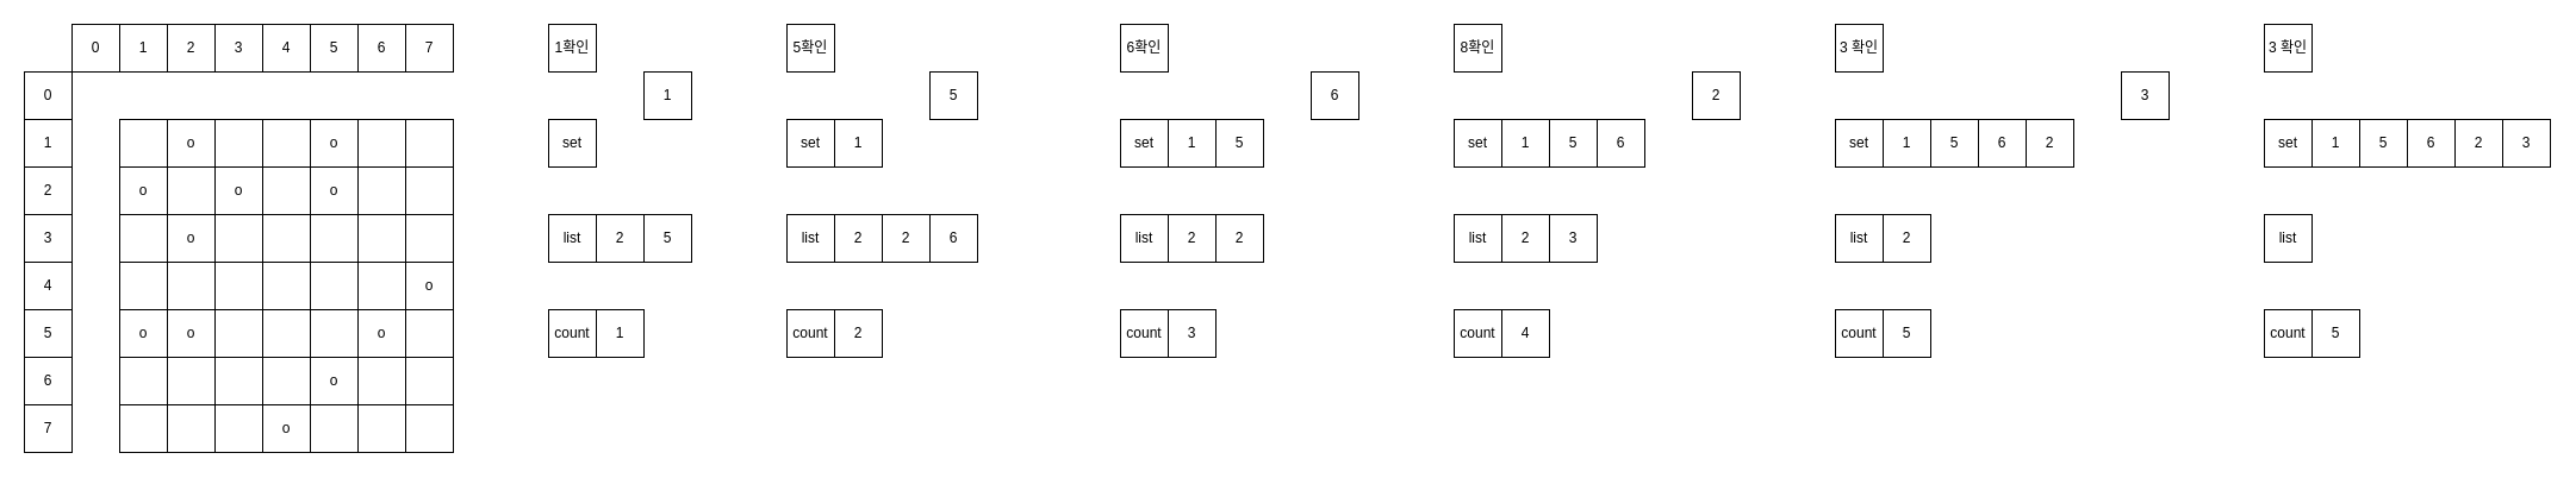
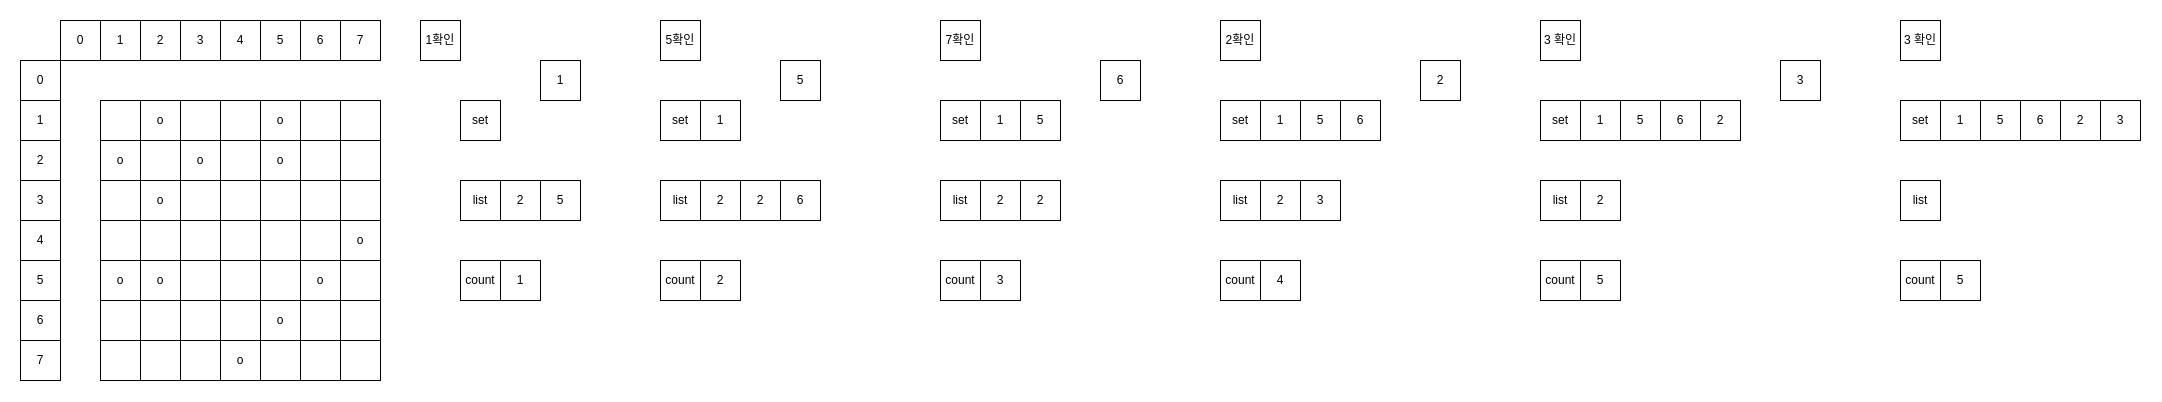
  <mxCell id="0" />
  <mxCell id="1" parent="0" />
  <mxCell id="2" value="1" style="rounded=0;whiteSpace=wrap;html=1;" vertex="1" parent="1"><mxGeometry x="100" y="20" width="40" height="40" as="geometry" /></mxCell>
  <mxCell id="3" value="2" style="rounded=0;whiteSpace=wrap;html=1;" vertex="1" parent="1"><mxGeometry x="140" y="20" width="40" height="40" as="geometry" /></mxCell>
  <mxCell id="4" value="3" style="rounded=0;whiteSpace=wrap;html=1;" vertex="1" parent="1"><mxGeometry x="180" y="20" width="40" height="40" as="geometry" /></mxCell>
  <mxCell id="5" value="4" style="rounded=0;whiteSpace=wrap;html=1;" vertex="1" parent="1"><mxGeometry x="220" y="20" width="40" height="40" as="geometry" /></mxCell>
  <mxCell id="6" value="5" style="rounded=0;whiteSpace=wrap;html=1;" vertex="1" parent="1"><mxGeometry x="260" y="20" width="40" height="40" as="geometry" /></mxCell>
  <mxCell id="7" value="6" style="rounded=0;whiteSpace=wrap;html=1;" vertex="1" parent="1"><mxGeometry x="300" y="20" width="40" height="40" as="geometry" /></mxCell>
  <mxCell id="8" value="7" style="rounded=0;whiteSpace=wrap;html=1;" vertex="1" parent="1"><mxGeometry x="340" y="20" width="40" height="40" as="geometry" /></mxCell>
  <mxCell id="9" value="1" style="rounded=0;whiteSpace=wrap;html=1;" vertex="1" parent="1"><mxGeometry x="20" y="100" width="40" height="40" as="geometry" /></mxCell>
  <mxCell id="10" value="2" style="rounded=0;whiteSpace=wrap;html=1;" vertex="1" parent="1"><mxGeometry x="20" y="140" width="40" height="40" as="geometry" /></mxCell>
  <mxCell id="11" value="3" style="rounded=0;whiteSpace=wrap;html=1;" vertex="1" parent="1"><mxGeometry x="20" y="180" width="40" height="40" as="geometry" /></mxCell>
  <mxCell id="12" value="4" style="rounded=0;whiteSpace=wrap;html=1;" vertex="1" parent="1"><mxGeometry x="20" y="220" width="40" height="40" as="geometry" /></mxCell>
  <mxCell id="13" value="5" style="rounded=0;whiteSpace=wrap;html=1;" vertex="1" parent="1"><mxGeometry x="20" y="260" width="40" height="40" as="geometry" /></mxCell>
  <mxCell id="14" value="6" style="rounded=0;whiteSpace=wrap;html=1;" vertex="1" parent="1"><mxGeometry x="20" y="300" width="40" height="40" as="geometry" /></mxCell>
  <mxCell id="15" value="7" style="rounded=0;whiteSpace=wrap;html=1;" vertex="1" parent="1"><mxGeometry x="20" y="340" width="40" height="40" as="geometry" /></mxCell>
  <mxCell id="16" value="" style="rounded=0;whiteSpace=wrap;html=1;" vertex="1" parent="1"><mxGeometry x="100" y="100" width="40" height="40" as="geometry" /></mxCell>
  <mxCell id="17" value="&lt;span&gt;o&lt;/span&gt;" style="rounded=0;whiteSpace=wrap;html=1;" vertex="1" parent="1"><mxGeometry x="100" y="140" width="40" height="40" as="geometry" /></mxCell>
  <mxCell id="18" value="" style="rounded=0;whiteSpace=wrap;html=1;" vertex="1" parent="1"><mxGeometry x="100" y="180" width="40" height="40" as="geometry" /></mxCell>
  <mxCell id="19" value="" style="rounded=0;whiteSpace=wrap;html=1;" vertex="1" parent="1"><mxGeometry x="100" y="220" width="40" height="40" as="geometry" /></mxCell>
  <mxCell id="20" value="&lt;span&gt;o&lt;/span&gt;" style="rounded=0;whiteSpace=wrap;html=1;" vertex="1" parent="1"><mxGeometry x="100" y="260" width="40" height="40" as="geometry" /></mxCell>
  <mxCell id="21" value="" style="rounded=0;whiteSpace=wrap;html=1;" vertex="1" parent="1"><mxGeometry x="100" y="300" width="40" height="40" as="geometry" /></mxCell>
  <mxCell id="22" value="" style="rounded=0;whiteSpace=wrap;html=1;" vertex="1" parent="1"><mxGeometry x="100" y="340" width="40" height="40" as="geometry" /></mxCell>
  <mxCell id="23" value="o" style="rounded=0;whiteSpace=wrap;html=1;" vertex="1" parent="1"><mxGeometry x="140" y="100" width="40" height="40" as="geometry" /></mxCell>
  <mxCell id="24" value="" style="rounded=0;whiteSpace=wrap;html=1;" vertex="1" parent="1"><mxGeometry x="140" y="140" width="40" height="40" as="geometry" /></mxCell>
  <mxCell id="25" value="&lt;span&gt;o&lt;/span&gt;" style="rounded=0;whiteSpace=wrap;html=1;" vertex="1" parent="1"><mxGeometry x="140" y="180" width="40" height="40" as="geometry" /></mxCell>
  <mxCell id="26" value="" style="rounded=0;whiteSpace=wrap;html=1;" vertex="1" parent="1"><mxGeometry x="140" y="220" width="40" height="40" as="geometry" /></mxCell>
  <mxCell id="27" value="&lt;span&gt;o&lt;/span&gt;" style="rounded=0;whiteSpace=wrap;html=1;" vertex="1" parent="1"><mxGeometry x="140" y="260" width="40" height="40" as="geometry" /></mxCell>
  <mxCell id="28" value="" style="rounded=0;whiteSpace=wrap;html=1;" vertex="1" parent="1"><mxGeometry x="140" y="300" width="40" height="40" as="geometry" /></mxCell>
  <mxCell id="29" value="" style="rounded=0;whiteSpace=wrap;html=1;" vertex="1" parent="1"><mxGeometry x="140" y="340" width="40" height="40" as="geometry" /></mxCell>
  <mxCell id="30" value="" style="rounded=0;whiteSpace=wrap;html=1;" vertex="1" parent="1"><mxGeometry x="180" y="100" width="40" height="40" as="geometry" /></mxCell>
  <mxCell id="31" value="&lt;span&gt;o&lt;/span&gt;" style="rounded=0;whiteSpace=wrap;html=1;" vertex="1" parent="1"><mxGeometry x="180" y="140" width="40" height="40" as="geometry" /></mxCell>
  <mxCell id="32" value="" style="rounded=0;whiteSpace=wrap;html=1;" vertex="1" parent="1"><mxGeometry x="180" y="180" width="40" height="40" as="geometry" /></mxCell>
  <mxCell id="33" value="" style="rounded=0;whiteSpace=wrap;html=1;" vertex="1" parent="1"><mxGeometry x="180" y="220" width="40" height="40" as="geometry" /></mxCell>
  <mxCell id="34" value="" style="rounded=0;whiteSpace=wrap;html=1;" vertex="1" parent="1"><mxGeometry x="180" y="260" width="40" height="40" as="geometry" /></mxCell>
  <mxCell id="35" value="" style="rounded=0;whiteSpace=wrap;html=1;" vertex="1" parent="1"><mxGeometry x="180" y="300" width="40" height="40" as="geometry" /></mxCell>
  <mxCell id="36" value="" style="rounded=0;whiteSpace=wrap;html=1;" vertex="1" parent="1"><mxGeometry x="180" y="340" width="40" height="40" as="geometry" /></mxCell>
  <mxCell id="37" value="" style="rounded=0;whiteSpace=wrap;html=1;" vertex="1" parent="1"><mxGeometry x="220" y="100" width="40" height="40" as="geometry" /></mxCell>
  <mxCell id="38" value="" style="rounded=0;whiteSpace=wrap;html=1;" vertex="1" parent="1"><mxGeometry x="220" y="140" width="40" height="40" as="geometry" /></mxCell>
  <mxCell id="39" value="" style="rounded=0;whiteSpace=wrap;html=1;" vertex="1" parent="1"><mxGeometry x="220" y="180" width="40" height="40" as="geometry" /></mxCell>
  <mxCell id="40" value="" style="rounded=0;whiteSpace=wrap;html=1;" vertex="1" parent="1"><mxGeometry x="220" y="220" width="40" height="40" as="geometry" /></mxCell>
  <mxCell id="41" value="" style="rounded=0;whiteSpace=wrap;html=1;" vertex="1" parent="1"><mxGeometry x="220" y="260" width="40" height="40" as="geometry" /></mxCell>
  <mxCell id="42" value="" style="rounded=0;whiteSpace=wrap;html=1;" vertex="1" parent="1"><mxGeometry x="220" y="300" width="40" height="40" as="geometry" /></mxCell>
  <mxCell id="43" value="&lt;span&gt;o&lt;/span&gt;" style="rounded=0;whiteSpace=wrap;html=1;" vertex="1" parent="1"><mxGeometry x="220" y="340" width="40" height="40" as="geometry" /></mxCell>
  <mxCell id="44" value="" style="rounded=0;whiteSpace=wrap;html=1;" vertex="1" parent="1"><mxGeometry x="300" y="100" width="40" height="40" as="geometry" /></mxCell>
  <mxCell id="45" value="" style="rounded=0;whiteSpace=wrap;html=1;" vertex="1" parent="1"><mxGeometry x="300" y="140" width="40" height="40" as="geometry" /></mxCell>
  <mxCell id="46" value="" style="rounded=0;whiteSpace=wrap;html=1;" vertex="1" parent="1"><mxGeometry x="300" y="180" width="40" height="40" as="geometry" /></mxCell>
  <mxCell id="47" value="" style="rounded=0;whiteSpace=wrap;html=1;" vertex="1" parent="1"><mxGeometry x="300" y="220" width="40" height="40" as="geometry" /></mxCell>
  <mxCell id="48" value="&lt;span&gt;o&lt;/span&gt;" style="rounded=0;whiteSpace=wrap;html=1;" vertex="1" parent="1"><mxGeometry x="300" y="260" width="40" height="40" as="geometry" /></mxCell>
  <mxCell id="49" value="" style="rounded=0;whiteSpace=wrap;html=1;" vertex="1" parent="1"><mxGeometry x="300" y="300" width="40" height="40" as="geometry" /></mxCell>
  <mxCell id="50" value="" style="rounded=0;whiteSpace=wrap;html=1;" vertex="1" parent="1"><mxGeometry x="300" y="340" width="40" height="40" as="geometry" /></mxCell>
  <mxCell id="51" value="" style="rounded=0;whiteSpace=wrap;html=1;" vertex="1" parent="1"><mxGeometry x="340" y="100" width="40" height="40" as="geometry" /></mxCell>
  <mxCell id="52" value="" style="rounded=0;whiteSpace=wrap;html=1;" vertex="1" parent="1"><mxGeometry x="340" y="140" width="40" height="40" as="geometry" /></mxCell>
  <mxCell id="53" value="" style="rounded=0;whiteSpace=wrap;html=1;" vertex="1" parent="1"><mxGeometry x="340" y="180" width="40" height="40" as="geometry" /></mxCell>
  <mxCell id="54" value="&lt;span&gt;o&lt;/span&gt;" style="rounded=0;whiteSpace=wrap;html=1;" vertex="1" parent="1"><mxGeometry x="340" y="220" width="40" height="40" as="geometry" /></mxCell>
  <mxCell id="55" value="" style="rounded=0;whiteSpace=wrap;html=1;" vertex="1" parent="1"><mxGeometry x="340" y="260" width="40" height="40" as="geometry" /></mxCell>
  <mxCell id="56" value="" style="rounded=0;whiteSpace=wrap;html=1;" vertex="1" parent="1"><mxGeometry x="340" y="300" width="40" height="40" as="geometry" /></mxCell>
  <mxCell id="57" value="" style="rounded=0;whiteSpace=wrap;html=1;" vertex="1" parent="1"><mxGeometry x="340" y="340" width="40" height="40" as="geometry" /></mxCell>
  <mxCell id="58" value="&lt;span&gt;o&lt;/span&gt;" style="rounded=0;whiteSpace=wrap;html=1;" vertex="1" parent="1"><mxGeometry x="260" y="100" width="40" height="40" as="geometry" /></mxCell>
  <mxCell id="59" value="&lt;span&gt;o&lt;/span&gt;" style="rounded=0;whiteSpace=wrap;html=1;" vertex="1" parent="1"><mxGeometry x="260" y="140" width="40" height="40" as="geometry" /></mxCell>
  <mxCell id="60" value="" style="rounded=0;whiteSpace=wrap;html=1;" vertex="1" parent="1"><mxGeometry x="260" y="180" width="40" height="40" as="geometry" /></mxCell>
  <mxCell id="61" value="" style="rounded=0;whiteSpace=wrap;html=1;" vertex="1" parent="1"><mxGeometry x="260" y="220" width="40" height="40" as="geometry" /></mxCell>
  <mxCell id="62" value="" style="rounded=0;whiteSpace=wrap;html=1;" vertex="1" parent="1"><mxGeometry x="260" y="260" width="40" height="40" as="geometry" /></mxCell>
  <mxCell id="63" value="&lt;span&gt;o&lt;/span&gt;" style="rounded=0;whiteSpace=wrap;html=1;" vertex="1" parent="1"><mxGeometry x="260" y="300" width="40" height="40" as="geometry" /></mxCell>
  <mxCell id="64" value="" style="rounded=0;whiteSpace=wrap;html=1;" vertex="1" parent="1"><mxGeometry x="260" y="340" width="40" height="40" as="geometry" /></mxCell>
  <mxCell id="65" value="set" style="rounded=0;whiteSpace=wrap;html=1;" vertex="1" parent="1"><mxGeometry x="460" y="100" width="40" height="40" as="geometry" /></mxCell>
  <mxCell id="66" value="0" style="rounded=0;whiteSpace=wrap;html=1;" vertex="1" parent="1"><mxGeometry x="60" y="20" width="40" height="40" as="geometry" /></mxCell>
  <mxCell id="67" value="0" style="rounded=0;whiteSpace=wrap;html=1;" vertex="1" parent="1"><mxGeometry x="20" y="60" width="40" height="40" as="geometry" /></mxCell>
  <mxCell id="68" value="list" style="rounded=0;whiteSpace=wrap;html=1;" vertex="1" parent="1"><mxGeometry x="460" y="180" width="40" height="40" as="geometry" /></mxCell>
- <mxCell id="69" value="1확인" style="rounded=0;whiteSpace=wrap;html=1;" vertex="1" parent="1"><mxGeometry x="460" y="20" width="40" height="40" as="geometry" /></mxCell>
+ <mxCell id="69" value="1확인" style="rounded=0;whiteSpace=wrap;html=1;" vertex="1" parent="1"><mxGeometry x="420" y="20" width="40" height="40" as="geometry" /></mxCell>
  <mxCell id="70" value="2" style="rounded=0;whiteSpace=wrap;html=1;" vertex="1" parent="1"><mxGeometry x="500" y="180" width="40" height="40" as="geometry" /></mxCell>
  <mxCell id="71" value="5" style="rounded=0;whiteSpace=wrap;html=1;" vertex="1" parent="1"><mxGeometry x="540" y="180" width="40" height="40" as="geometry" /></mxCell>
  <mxCell id="72" value="count" style="rounded=0;whiteSpace=wrap;html=1;" vertex="1" parent="1"><mxGeometry x="460" y="260" width="40" height="40" as="geometry" /></mxCell>
  <mxCell id="73" value="1" style="rounded=0;whiteSpace=wrap;html=1;" vertex="1" parent="1"><mxGeometry x="500" y="260" width="40" height="40" as="geometry" /></mxCell>
  <mxCell id="74" value="set" style="rounded=0;whiteSpace=wrap;html=1;" vertex="1" parent="1"><mxGeometry x="660" y="100" width="40" height="40" as="geometry" /></mxCell>
  <mxCell id="75" value="list" style="rounded=0;whiteSpace=wrap;html=1;" vertex="1" parent="1"><mxGeometry x="660" y="180" width="40" height="40" as="geometry" /></mxCell>
  <mxCell id="76" value="5확인" style="rounded=0;whiteSpace=wrap;html=1;" vertex="1" parent="1"><mxGeometry x="660" y="20" width="40" height="40" as="geometry" /></mxCell>
  <mxCell id="77" value="2" style="rounded=0;whiteSpace=wrap;html=1;" vertex="1" parent="1"><mxGeometry x="700" y="180" width="40" height="40" as="geometry" /></mxCell>
  <mxCell id="78" value="5" style="rounded=0;whiteSpace=wrap;html=1;" vertex="1" parent="1"><mxGeometry x="780" y="60" width="40" height="40" as="geometry" /></mxCell>
  <mxCell id="79" value="count" style="rounded=0;whiteSpace=wrap;html=1;" vertex="1" parent="1"><mxGeometry x="660" y="260" width="40" height="40" as="geometry" /></mxCell>
  <mxCell id="80" value="2" style="rounded=0;whiteSpace=wrap;html=1;" vertex="1" parent="1"><mxGeometry x="700" y="260" width="40" height="40" as="geometry" /></mxCell>
  <mxCell id="81" value="1" style="rounded=0;whiteSpace=wrap;html=1;" vertex="1" parent="1"><mxGeometry x="700" y="100" width="40" height="40" as="geometry" /></mxCell>
  <mxCell id="82" value="1" style="rounded=0;whiteSpace=wrap;html=1;" vertex="1" parent="1"><mxGeometry x="540" y="60" width="40" height="40" as="geometry" /></mxCell>
  <mxCell id="83" value="2" style="rounded=0;whiteSpace=wrap;html=1;" vertex="1" parent="1"><mxGeometry x="740" y="180" width="40" height="40" as="geometry" /></mxCell>
  <mxCell id="84" value="6" style="rounded=0;whiteSpace=wrap;html=1;" vertex="1" parent="1"><mxGeometry x="780" y="180" width="40" height="40" as="geometry" /></mxCell>
  <mxCell id="85" value="set" style="rounded=0;whiteSpace=wrap;html=1;" vertex="1" parent="1"><mxGeometry x="940" y="100" width="40" height="40" as="geometry" /></mxCell>
  <mxCell id="86" value="list" style="rounded=0;whiteSpace=wrap;html=1;" vertex="1" parent="1"><mxGeometry x="940" y="180" width="40" height="40" as="geometry" /></mxCell>
- <mxCell id="87" value="6확인" style="rounded=0;whiteSpace=wrap;html=1;" vertex="1" parent="1"><mxGeometry x="940" y="20" width="40" height="40" as="geometry" /></mxCell>
+ <mxCell id="87" value="7확인" style="rounded=0;whiteSpace=wrap;html=1;" vertex="1" parent="1"><mxGeometry x="940" y="20" width="40" height="40" as="geometry" /></mxCell>
  <mxCell id="88" value="2" style="rounded=0;whiteSpace=wrap;html=1;" vertex="1" parent="1"><mxGeometry x="980" y="180" width="40" height="40" as="geometry" /></mxCell>
  <mxCell id="89" value="5" style="rounded=0;whiteSpace=wrap;html=1;" vertex="1" parent="1"><mxGeometry x="1020" y="100" width="40" height="40" as="geometry" /></mxCell>
  <mxCell id="90" value="count" style="rounded=0;whiteSpace=wrap;html=1;" vertex="1" parent="1"><mxGeometry x="940" y="260" width="40" height="40" as="geometry" /></mxCell>
  <mxCell id="91" value="3" style="rounded=0;whiteSpace=wrap;html=1;" vertex="1" parent="1"><mxGeometry x="980" y="260" width="40" height="40" as="geometry" /></mxCell>
  <mxCell id="92" value="1" style="rounded=0;whiteSpace=wrap;html=1;" vertex="1" parent="1"><mxGeometry x="980" y="100" width="40" height="40" as="geometry" /></mxCell>
  <mxCell id="93" value="2" style="rounded=0;whiteSpace=wrap;html=1;" vertex="1" parent="1"><mxGeometry x="1020" y="180" width="40" height="40" as="geometry" /></mxCell>
  <mxCell id="94" value="6" style="rounded=0;whiteSpace=wrap;html=1;" vertex="1" parent="1"><mxGeometry x="1100" y="60" width="40" height="40" as="geometry" /></mxCell>
  <mxCell id="95" value="set" style="rounded=0;whiteSpace=wrap;html=1;" vertex="1" parent="1"><mxGeometry x="1220" y="100" width="40" height="40" as="geometry" /></mxCell>
  <mxCell id="96" value="list" style="rounded=0;whiteSpace=wrap;html=1;" vertex="1" parent="1"><mxGeometry x="1220" y="180" width="40" height="40" as="geometry" /></mxCell>
- <mxCell id="97" value="8확인" style="rounded=0;whiteSpace=wrap;html=1;" vertex="1" parent="1"><mxGeometry x="1220" y="20" width="40" height="40" as="geometry" /></mxCell>
+ <mxCell id="97" value="2확인" style="rounded=0;whiteSpace=wrap;html=1;" vertex="1" parent="1"><mxGeometry x="1220" y="20" width="40" height="40" as="geometry" /></mxCell>
  <mxCell id="98" value="2" style="rounded=0;whiteSpace=wrap;html=1;" vertex="1" parent="1"><mxGeometry x="1260" y="180" width="40" height="40" as="geometry" /></mxCell>
  <mxCell id="99" value="5" style="rounded=0;whiteSpace=wrap;html=1;" vertex="1" parent="1"><mxGeometry x="1300" y="100" width="40" height="40" as="geometry" /></mxCell>
  <mxCell id="100" value="count" style="rounded=0;whiteSpace=wrap;html=1;" vertex="1" parent="1"><mxGeometry x="1220" y="260" width="40" height="40" as="geometry" /></mxCell>
  <mxCell id="101" value="4" style="rounded=0;whiteSpace=wrap;html=1;" vertex="1" parent="1"><mxGeometry x="1260" y="260" width="40" height="40" as="geometry" /></mxCell>
  <mxCell id="102" value="1" style="rounded=0;whiteSpace=wrap;html=1;" vertex="1" parent="1"><mxGeometry x="1260" y="100" width="40" height="40" as="geometry" /></mxCell>
  <mxCell id="103" value="2" style="rounded=0;whiteSpace=wrap;html=1;" vertex="1" parent="1"><mxGeometry x="1420" y="60" width="40" height="40" as="geometry" /></mxCell>
  <mxCell id="104" value="6" style="rounded=0;whiteSpace=wrap;html=1;" vertex="1" parent="1"><mxGeometry x="1340" y="100" width="40" height="40" as="geometry" /></mxCell>
  <mxCell id="105" value="3" style="rounded=0;whiteSpace=wrap;html=1;" vertex="1" parent="1"><mxGeometry x="1300" y="180" width="40" height="40" as="geometry" /></mxCell>
  <mxCell id="106" value="set" style="rounded=0;whiteSpace=wrap;html=1;" vertex="1" parent="1"><mxGeometry x="1540" y="100" width="40" height="40" as="geometry" /></mxCell>
  <mxCell id="107" value="list" style="rounded=0;whiteSpace=wrap;html=1;" vertex="1" parent="1"><mxGeometry x="1540" y="180" width="40" height="40" as="geometry" /></mxCell>
  <mxCell id="108" value="3 확인" style="rounded=0;whiteSpace=wrap;html=1;" vertex="1" parent="1"><mxGeometry x="1540" y="20" width="40" height="40" as="geometry" /></mxCell>
  <mxCell id="109" value="2" style="rounded=0;whiteSpace=wrap;html=1;" vertex="1" parent="1"><mxGeometry x="1580" y="180" width="40" height="40" as="geometry" /></mxCell>
  <mxCell id="110" value="5" style="rounded=0;whiteSpace=wrap;html=1;" vertex="1" parent="1"><mxGeometry x="1620" y="100" width="40" height="40" as="geometry" /></mxCell>
  <mxCell id="111" value="count" style="rounded=0;whiteSpace=wrap;html=1;" vertex="1" parent="1"><mxGeometry x="1540" y="260" width="40" height="40" as="geometry" /></mxCell>
  <mxCell id="112" value="5" style="rounded=0;whiteSpace=wrap;html=1;" vertex="1" parent="1"><mxGeometry x="1580" y="260" width="40" height="40" as="geometry" /></mxCell>
  <mxCell id="113" value="1" style="rounded=0;whiteSpace=wrap;html=1;" vertex="1" parent="1"><mxGeometry x="1580" y="100" width="40" height="40" as="geometry" /></mxCell>
  <mxCell id="114" value="2" style="rounded=0;whiteSpace=wrap;html=1;" vertex="1" parent="1"><mxGeometry x="1700" y="100" width="40" height="40" as="geometry" /></mxCell>
  <mxCell id="115" value="6" style="rounded=0;whiteSpace=wrap;html=1;" vertex="1" parent="1"><mxGeometry x="1660" y="100" width="40" height="40" as="geometry" /></mxCell>
  <mxCell id="116" value="3" style="rounded=0;whiteSpace=wrap;html=1;" vertex="1" parent="1"><mxGeometry x="1780" y="60" width="40" height="40" as="geometry" /></mxCell>
  <mxCell id="117" value="set" style="rounded=0;whiteSpace=wrap;html=1;" vertex="1" parent="1"><mxGeometry x="1900" y="100" width="40" height="40" as="geometry" /></mxCell>
  <mxCell id="118" value="list" style="rounded=0;whiteSpace=wrap;html=1;" vertex="1" parent="1"><mxGeometry x="1900" y="180" width="40" height="40" as="geometry" /></mxCell>
  <mxCell id="119" value="3 확인" style="rounded=0;whiteSpace=wrap;html=1;" vertex="1" parent="1"><mxGeometry x="1900" y="20" width="40" height="40" as="geometry" /></mxCell>
  <mxCell id="120" value="5" style="rounded=0;whiteSpace=wrap;html=1;" vertex="1" parent="1"><mxGeometry x="1980" y="100" width="40" height="40" as="geometry" /></mxCell>
  <mxCell id="121" value="count" style="rounded=0;whiteSpace=wrap;html=1;" vertex="1" parent="1"><mxGeometry x="1900" y="260" width="40" height="40" as="geometry" /></mxCell>
  <mxCell id="122" value="5" style="rounded=0;whiteSpace=wrap;html=1;" vertex="1" parent="1"><mxGeometry x="1940" y="260" width="40" height="40" as="geometry" /></mxCell>
  <mxCell id="123" value="1" style="rounded=0;whiteSpace=wrap;html=1;" vertex="1" parent="1"><mxGeometry x="1940" y="100" width="40" height="40" as="geometry" /></mxCell>
  <mxCell id="124" value="2" style="rounded=0;whiteSpace=wrap;html=1;" vertex="1" parent="1"><mxGeometry x="2060" y="100" width="40" height="40" as="geometry" /></mxCell>
  <mxCell id="125" value="6" style="rounded=0;whiteSpace=wrap;html=1;" vertex="1" parent="1"><mxGeometry x="2020" y="100" width="40" height="40" as="geometry" /></mxCell>
  <mxCell id="126" value="3" style="rounded=0;whiteSpace=wrap;html=1;" vertex="1" parent="1"><mxGeometry x="2100" y="100" width="40" height="40" as="geometry" /></mxCell>
